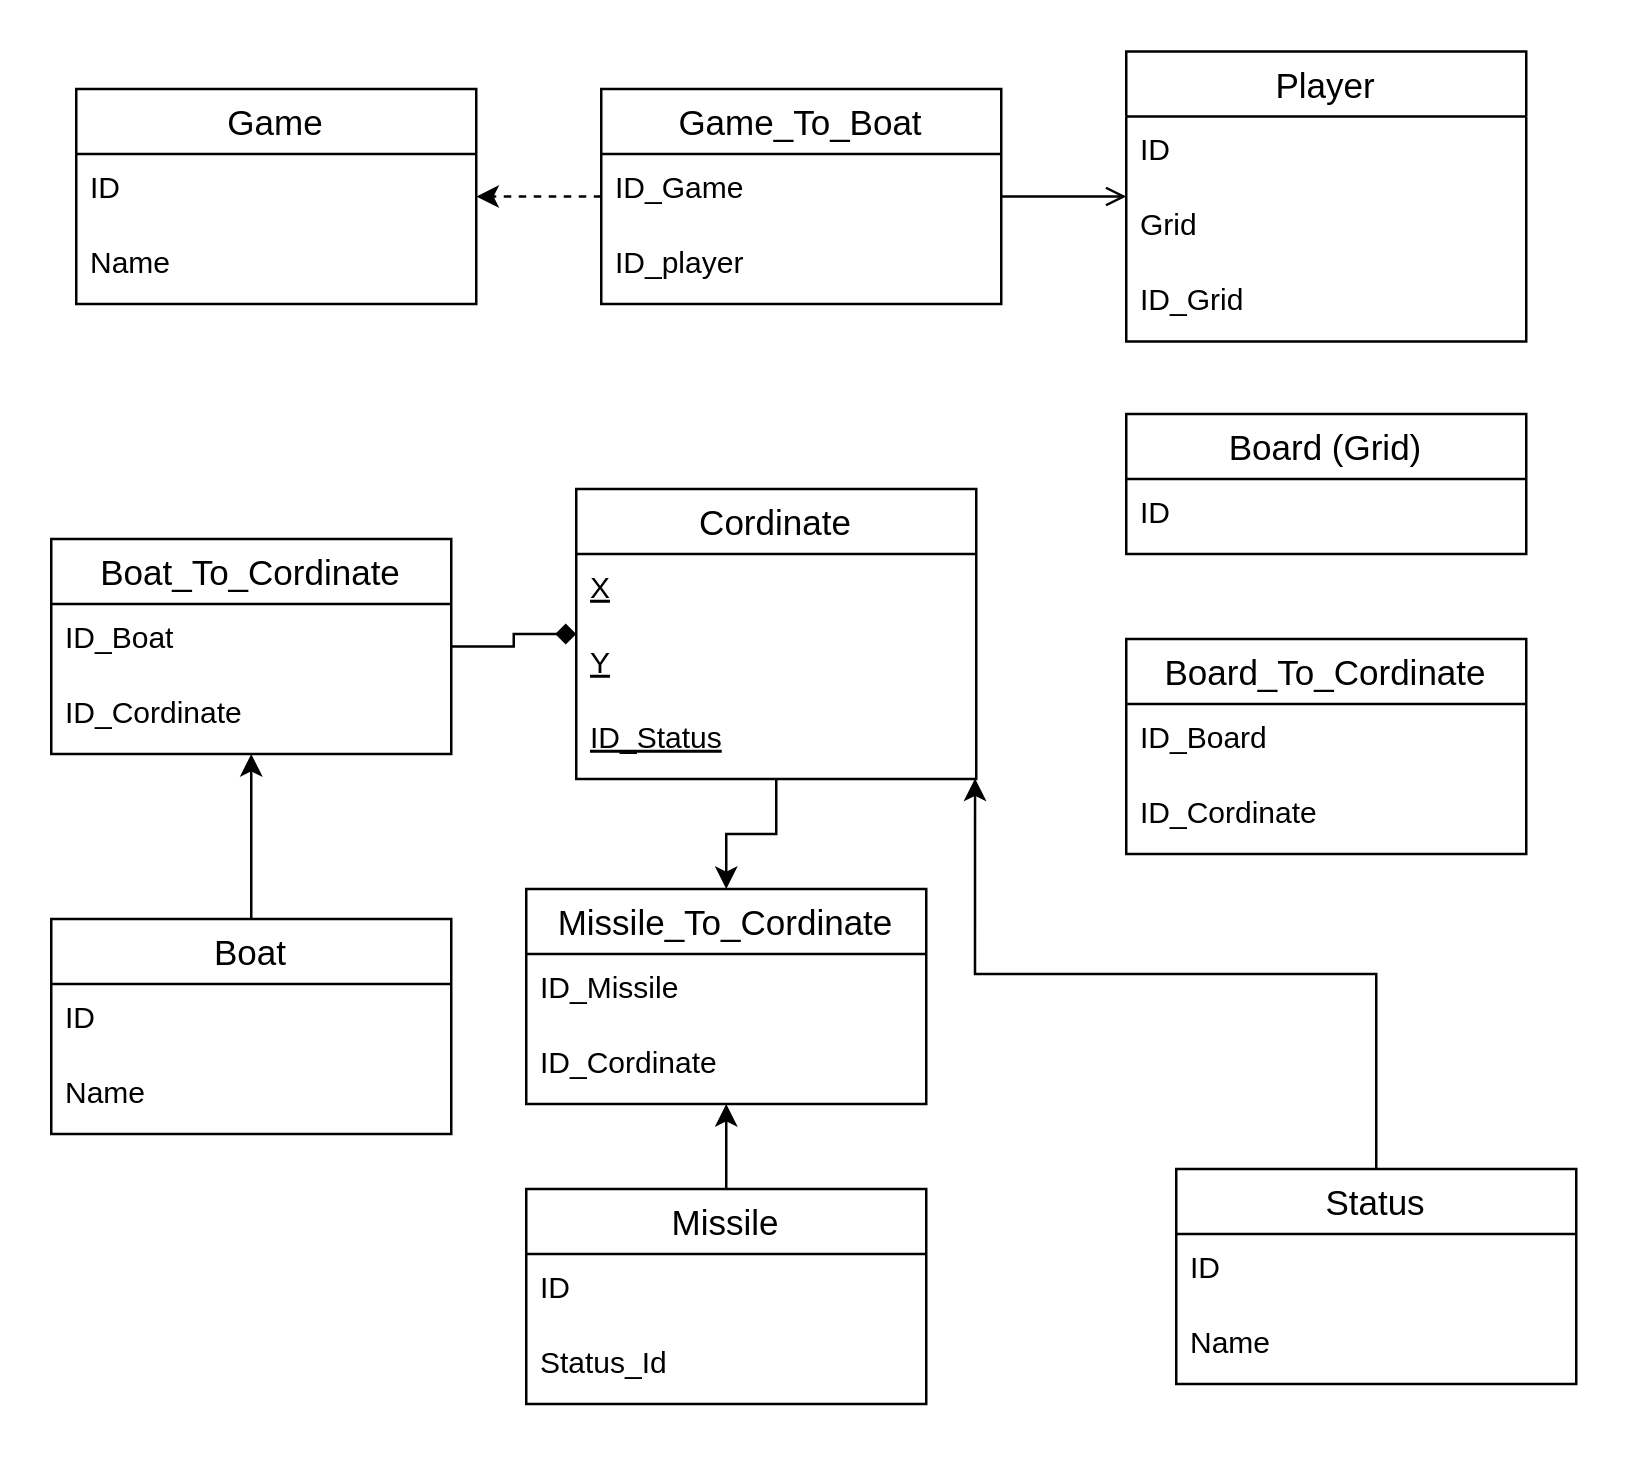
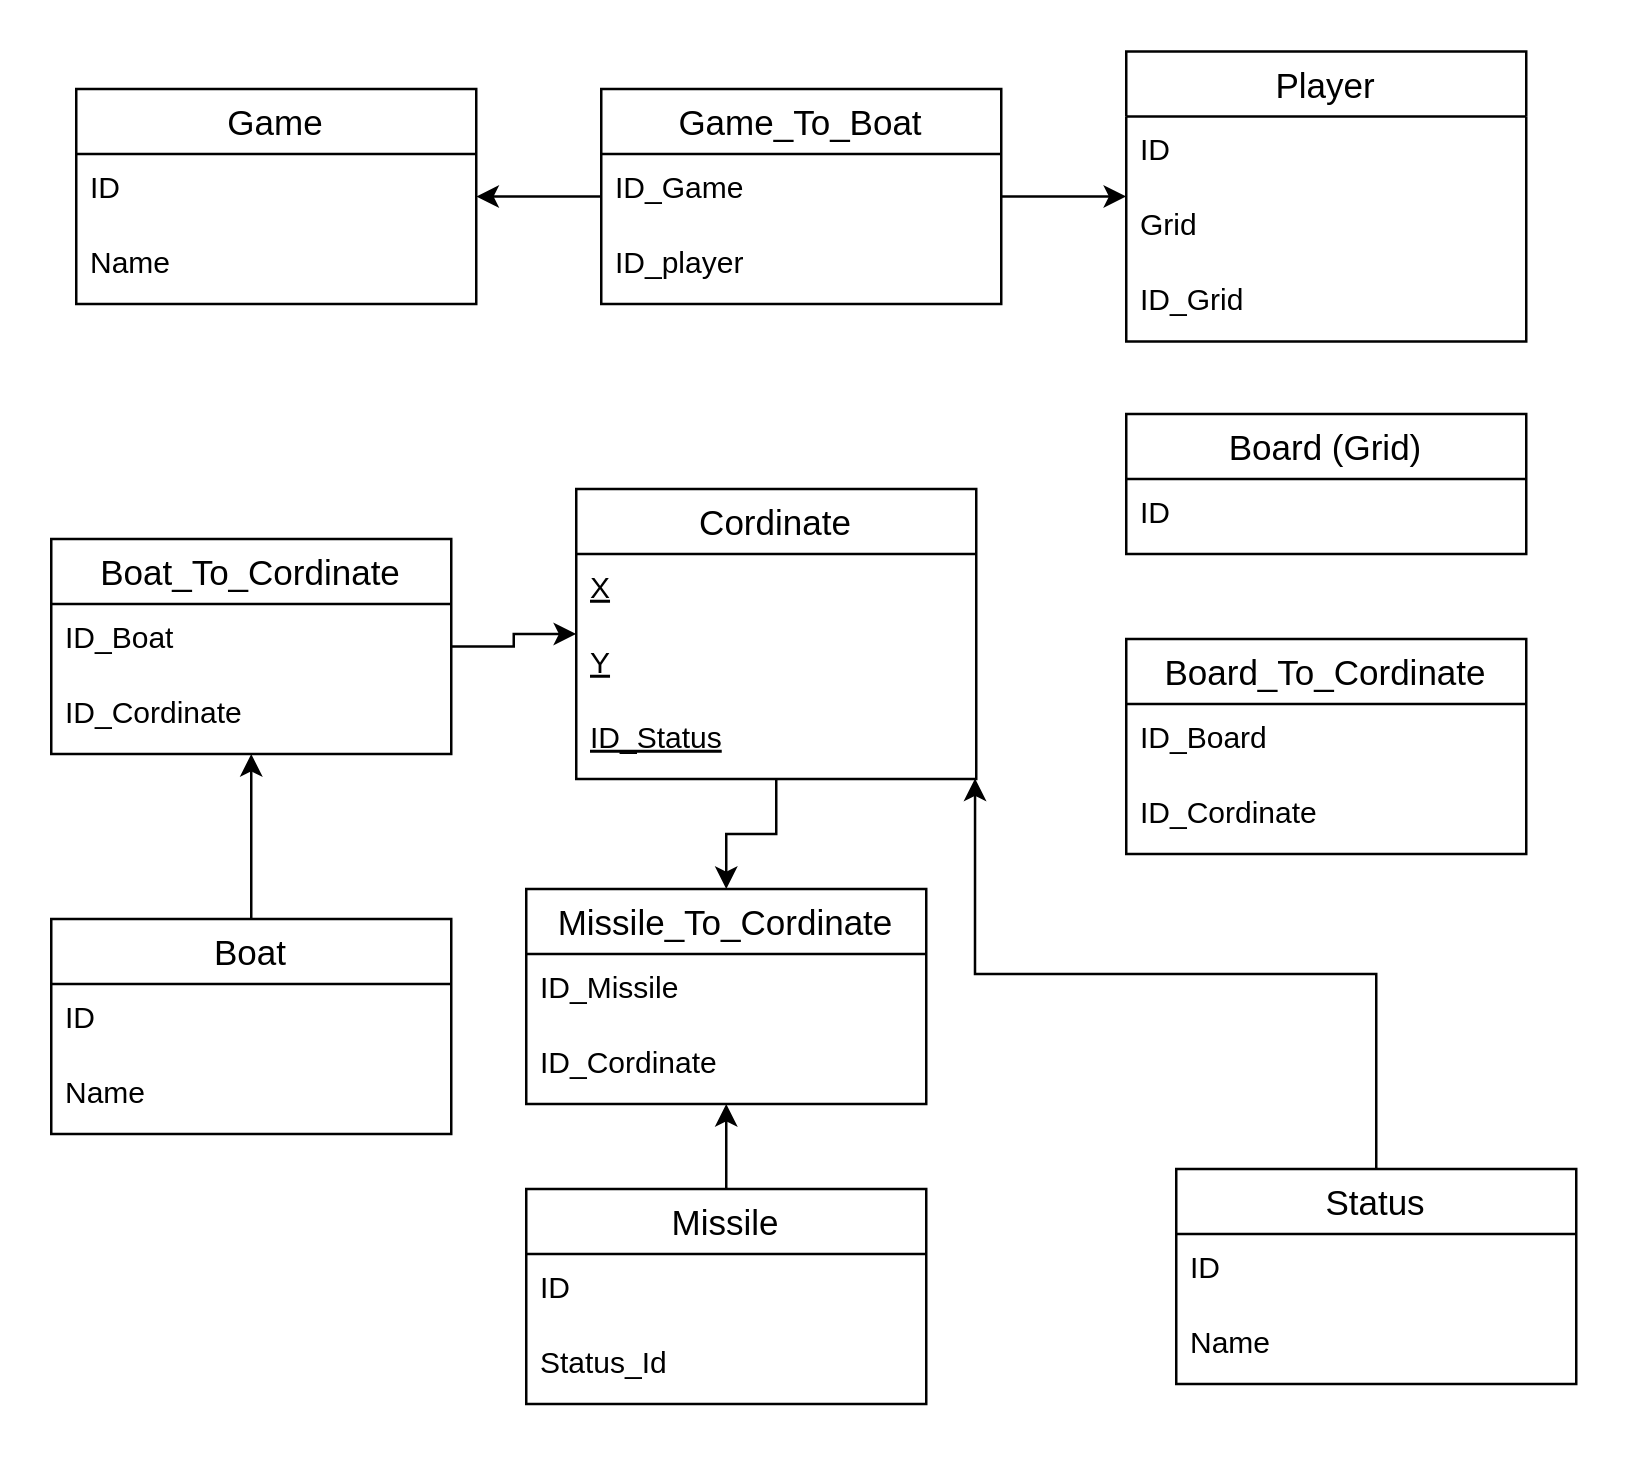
  <mxCell id="0" />
  <mxCell id="1" parent="0" />
  <mxCell id="2" value="Game" style="swimlane;fontStyle=0;childLayout=stackLayout;horizontal=1;startSize=26;horizontalStack=0;resizeParent=1;resizeParentMax=0;resizeLast=0;collapsible=1;marginBottom=0;align=center;fontSize=14;" vertex="1" parent="1"><mxGeometry x="30" y="35" width="160" height="86" as="geometry" /></mxCell>
  <mxCell id="3" value="ID" style="text;strokeColor=none;fillColor=none;spacingLeft=4;spacingRight=4;overflow=hidden;rotatable=0;points=[[0,0.5],[1,0.5]];portConstraint=eastwest;fontSize=12;" vertex="1" parent="2"><mxGeometry y="26" width="160" height="30" as="geometry" /></mxCell>
  <mxCell id="4" value="Name" style="text;strokeColor=none;fillColor=none;spacingLeft=4;spacingRight=4;overflow=hidden;rotatable=0;points=[[0,0.5],[1,0.5]];portConstraint=eastwest;fontSize=12;" vertex="1" parent="2"><mxGeometry y="56" width="160" height="30" as="geometry" /></mxCell>
  <mxCell id="5" style="edgeStyle=orthogonalEdgeStyle;rounded=0;orthogonalLoop=1;jettySize=auto;html=1;" edge="1" parent="1" source="6" target="36"><mxGeometry relative="1" as="geometry" /></mxCell>
  <mxCell id="6" value="Cordinate" style="swimlane;fontStyle=0;childLayout=stackLayout;horizontal=1;startSize=26;horizontalStack=0;resizeParent=1;resizeParentMax=0;resizeLast=0;collapsible=1;marginBottom=0;align=center;fontSize=14;" vertex="1" parent="1"><mxGeometry x="230" y="195" width="160" height="116" as="geometry" /></mxCell>
  <mxCell id="7" value="X" style="text;strokeColor=none;fillColor=none;spacingLeft=4;spacingRight=4;overflow=hidden;rotatable=0;points=[[0,0.5],[1,0.5]];portConstraint=eastwest;fontSize=12;fontStyle=4" vertex="1" parent="6"><mxGeometry y="26" width="160" height="30" as="geometry" /></mxCell>
  <mxCell id="8" value="Y" style="text;strokeColor=none;fillColor=none;spacingLeft=4;spacingRight=4;overflow=hidden;rotatable=0;points=[[0,0.5],[1,0.5]];portConstraint=eastwest;fontSize=12;fontStyle=4" vertex="1" parent="6"><mxGeometry y="56" width="160" height="30" as="geometry" /></mxCell>
  <mxCell id="9" value="ID_Status" style="text;strokeColor=none;fillColor=none;spacingLeft=4;spacingRight=4;overflow=hidden;rotatable=0;points=[[0,0.5],[1,0.5]];portConstraint=eastwest;fontSize=12;fontStyle=4" vertex="1" parent="6"><mxGeometry y="86" width="160" height="30" as="geometry" /></mxCell>
  <mxCell id="10" value="Player" style="swimlane;fontStyle=0;childLayout=stackLayout;horizontal=1;startSize=26;horizontalStack=0;resizeParent=1;resizeParentMax=0;resizeLast=0;collapsible=1;marginBottom=0;align=center;fontSize=14;" vertex="1" parent="1"><mxGeometry x="450" y="20" width="160" height="116" as="geometry" /></mxCell>
  <mxCell id="11" value="ID" style="text;strokeColor=none;fillColor=none;spacingLeft=4;spacingRight=4;overflow=hidden;rotatable=0;points=[[0,0.5],[1,0.5]];portConstraint=eastwest;fontSize=12;" vertex="1" parent="10"><mxGeometry y="26" width="160" height="30" as="geometry" /></mxCell>
  <mxCell id="12" value="Grid" style="text;strokeColor=none;fillColor=none;spacingLeft=4;spacingRight=4;overflow=hidden;rotatable=0;points=[[0,0.5],[1,0.5]];portConstraint=eastwest;fontSize=12;" vertex="1" parent="10"><mxGeometry y="56" width="160" height="30" as="geometry" /></mxCell>
  <mxCell id="13" value="ID_Grid" style="text;strokeColor=none;fillColor=none;spacingLeft=4;spacingRight=4;overflow=hidden;rotatable=0;points=[[0,0.5],[1,0.5]];portConstraint=eastwest;fontSize=12;" vertex="1" parent="10"><mxGeometry y="86" width="160" height="30" as="geometry" /></mxCell>
  <mxCell id="14" value="Board (Grid)" style="swimlane;fontStyle=0;childLayout=stackLayout;horizontal=1;startSize=26;horizontalStack=0;resizeParent=1;resizeParentMax=0;resizeLast=0;collapsible=1;marginBottom=0;align=center;fontSize=14;" vertex="1" parent="1"><mxGeometry x="450" y="165" width="160" height="56" as="geometry" /></mxCell>
  <mxCell id="15" value="ID" style="text;strokeColor=none;fillColor=none;spacingLeft=4;spacingRight=4;overflow=hidden;rotatable=0;points=[[0,0.5],[1,0.5]];portConstraint=eastwest;fontSize=12;" vertex="1" parent="14"><mxGeometry y="26" width="160" height="30" as="geometry" /></mxCell>
  <mxCell id="16" style="edgeStyle=orthogonalEdgeStyle;rounded=0;orthogonalLoop=1;jettySize=auto;html=1;" edge="1" parent="1" source="17" target="33"><mxGeometry relative="1" as="geometry" /></mxCell>
  <mxCell id="17" value="Boat" style="swimlane;fontStyle=0;childLayout=stackLayout;horizontal=1;startSize=26;horizontalStack=0;resizeParent=1;resizeParentMax=0;resizeLast=0;collapsible=1;marginBottom=0;align=center;fontSize=14;" vertex="1" parent="1"><mxGeometry x="20" y="367" width="160" height="86" as="geometry" /></mxCell>
  <mxCell id="18" value="ID" style="text;strokeColor=none;fillColor=none;spacingLeft=4;spacingRight=4;overflow=hidden;rotatable=0;points=[[0,0.5],[1,0.5]];portConstraint=eastwest;fontSize=12;" vertex="1" parent="17"><mxGeometry y="26" width="160" height="30" as="geometry" /></mxCell>
  <mxCell id="19" value="Name" style="text;strokeColor=none;fillColor=none;spacingLeft=4;spacingRight=4;overflow=hidden;rotatable=0;points=[[0,0.5],[1,0.5]];portConstraint=eastwest;fontSize=12;" vertex="1" parent="17"><mxGeometry y="56" width="160" height="30" as="geometry" /></mxCell>
  <mxCell id="20" style="edgeStyle=orthogonalEdgeStyle;rounded=0;orthogonalLoop=1;jettySize=auto;html=1;" edge="1" parent="1" source="21" target="36"><mxGeometry relative="1" as="geometry" /></mxCell>
  <mxCell id="21" value="Missile" style="swimlane;fontStyle=0;childLayout=stackLayout;horizontal=1;startSize=26;horizontalStack=0;resizeParent=1;resizeParentMax=0;resizeLast=0;collapsible=1;marginBottom=0;align=center;fontSize=14;" vertex="1" parent="1"><mxGeometry x="210" y="475" width="160" height="86" as="geometry" /></mxCell>
  <mxCell id="22" value="ID" style="text;strokeColor=none;fillColor=none;spacingLeft=4;spacingRight=4;overflow=hidden;rotatable=0;points=[[0,0.5],[1,0.5]];portConstraint=eastwest;fontSize=12;" vertex="1" parent="21"><mxGeometry y="26" width="160" height="30" as="geometry" /></mxCell>
  <mxCell id="23" value="Status_Id" style="text;strokeColor=none;fillColor=none;spacingLeft=4;spacingRight=4;overflow=hidden;rotatable=0;points=[[0,0.5],[1,0.5]];portConstraint=eastwest;fontSize=12;" vertex="1" parent="21"><mxGeometry y="56" width="160" height="30" as="geometry" /></mxCell>
- <mxCell id="24" style="edgeStyle=orthogonalEdgeStyle;rounded=0;orthogonalLoop=1;jettySize=auto;html=1;dashed=1;" edge="1" parent="1" source="26" target="2"><mxGeometry relative="1" as="geometry" /></mxCell>
- <mxCell id="25" style="edgeStyle=orthogonalEdgeStyle;rounded=0;orthogonalLoop=1;jettySize=auto;html=1;endArrow=open;" edge="1" parent="1" source="26" target="10"><mxGeometry relative="1" as="geometry" /></mxCell>
+ <mxCell id="24" style="edgeStyle=orthogonalEdgeStyle;rounded=0;orthogonalLoop=1;jettySize=auto;html=1;" edge="1" parent="1" source="26" target="2"><mxGeometry relative="1" as="geometry" /></mxCell>
+ <mxCell id="25" style="edgeStyle=orthogonalEdgeStyle;rounded=0;orthogonalLoop=1;jettySize=auto;html=1;" edge="1" parent="1" source="26" target="10"><mxGeometry relative="1" as="geometry" /></mxCell>
  <mxCell id="26" value="Game_To_Boat" style="swimlane;fontStyle=0;childLayout=stackLayout;horizontal=1;startSize=26;horizontalStack=0;resizeParent=1;resizeParentMax=0;resizeLast=0;collapsible=1;marginBottom=0;align=center;fontSize=14;" vertex="1" parent="1"><mxGeometry x="240" y="35" width="160" height="86" as="geometry" /></mxCell>
  <mxCell id="27" value="ID_Game" style="text;strokeColor=none;fillColor=none;spacingLeft=4;spacingRight=4;overflow=hidden;rotatable=0;points=[[0,0.5],[1,0.5]];portConstraint=eastwest;fontSize=12;" vertex="1" parent="26"><mxGeometry y="26" width="160" height="30" as="geometry" /></mxCell>
  <mxCell id="28" value="ID_player" style="text;strokeColor=none;fillColor=none;spacingLeft=4;spacingRight=4;overflow=hidden;rotatable=0;points=[[0,0.5],[1,0.5]];portConstraint=eastwest;fontSize=12;" vertex="1" parent="26"><mxGeometry y="56" width="160" height="30" as="geometry" /></mxCell>
  <mxCell id="29" value="Board_To_Cordinate" style="swimlane;fontStyle=0;childLayout=stackLayout;horizontal=1;startSize=26;horizontalStack=0;resizeParent=1;resizeParentMax=0;resizeLast=0;collapsible=1;marginBottom=0;align=center;fontSize=14;" vertex="1" parent="1"><mxGeometry x="450" y="255" width="160" height="86" as="geometry" /></mxCell>
  <mxCell id="30" value="ID_Board" style="text;strokeColor=none;fillColor=none;spacingLeft=4;spacingRight=4;overflow=hidden;rotatable=0;points=[[0,0.5],[1,0.5]];portConstraint=eastwest;fontSize=12;" vertex="1" parent="29"><mxGeometry y="26" width="160" height="30" as="geometry" /></mxCell>
  <mxCell id="31" value="ID_Cordinate" style="text;strokeColor=none;fillColor=none;spacingLeft=4;spacingRight=4;overflow=hidden;rotatable=0;points=[[0,0.5],[1,0.5]];portConstraint=eastwest;fontSize=12;" vertex="1" parent="29"><mxGeometry y="56" width="160" height="30" as="geometry" /></mxCell>
- <mxCell id="32" style="edgeStyle=orthogonalEdgeStyle;rounded=0;orthogonalLoop=1;jettySize=auto;html=1;endArrow=diamond;" edge="1" parent="1" source="33" target="6"><mxGeometry relative="1" as="geometry" /></mxCell>
+ <mxCell id="32" style="edgeStyle=orthogonalEdgeStyle;rounded=0;orthogonalLoop=1;jettySize=auto;html=1;" edge="1" parent="1" source="33" target="6"><mxGeometry relative="1" as="geometry" /></mxCell>
  <mxCell id="33" value="Boat_To_Cordinate" style="swimlane;fontStyle=0;childLayout=stackLayout;horizontal=1;startSize=26;horizontalStack=0;resizeParent=1;resizeParentMax=0;resizeLast=0;collapsible=1;marginBottom=0;align=center;fontSize=14;" vertex="1" parent="1"><mxGeometry x="20" y="215" width="160" height="86" as="geometry" /></mxCell>
  <mxCell id="34" value="ID_Boat" style="text;strokeColor=none;fillColor=none;spacingLeft=4;spacingRight=4;overflow=hidden;rotatable=0;points=[[0,0.5],[1,0.5]];portConstraint=eastwest;fontSize=12;" vertex="1" parent="33"><mxGeometry y="26" width="160" height="30" as="geometry" /></mxCell>
  <mxCell id="35" value="ID_Cordinate" style="text;strokeColor=none;fillColor=none;spacingLeft=4;spacingRight=4;overflow=hidden;rotatable=0;points=[[0,0.5],[1,0.5]];portConstraint=eastwest;fontSize=12;" vertex="1" parent="33"><mxGeometry y="56" width="160" height="30" as="geometry" /></mxCell>
  <mxCell id="36" value="Missile_To_Cordinate" style="swimlane;fontStyle=0;childLayout=stackLayout;horizontal=1;startSize=26;horizontalStack=0;resizeParent=1;resizeParentMax=0;resizeLast=0;collapsible=1;marginBottom=0;align=center;fontSize=14;" vertex="1" parent="1"><mxGeometry x="210" y="355" width="160" height="86" as="geometry" /></mxCell>
  <mxCell id="37" value="ID_Missile" style="text;strokeColor=none;fillColor=none;spacingLeft=4;spacingRight=4;overflow=hidden;rotatable=0;points=[[0,0.5],[1,0.5]];portConstraint=eastwest;fontSize=12;" vertex="1" parent="36"><mxGeometry y="26" width="160" height="30" as="geometry" /></mxCell>
  <mxCell id="38" value="ID_Cordinate" style="text;strokeColor=none;fillColor=none;spacingLeft=4;spacingRight=4;overflow=hidden;rotatable=0;points=[[0,0.5],[1,0.5]];portConstraint=eastwest;fontSize=12;" vertex="1" parent="36"><mxGeometry y="56" width="160" height="30" as="geometry" /></mxCell>
  <mxCell id="39" style="edgeStyle=orthogonalEdgeStyle;rounded=0;orthogonalLoop=1;jettySize=auto;html=1;entryX=0.997;entryY=0.993;entryDx=0;entryDy=0;entryPerimeter=0;" edge="1" parent="1" source="40" target="9"><mxGeometry relative="1" as="geometry" /></mxCell>
  <mxCell id="40" value="Status" style="swimlane;fontStyle=0;childLayout=stackLayout;horizontal=1;startSize=26;horizontalStack=0;resizeParent=1;resizeParentMax=0;resizeLast=0;collapsible=1;marginBottom=0;align=center;fontSize=14;" vertex="1" parent="1"><mxGeometry x="470" y="467" width="160" height="86" as="geometry" /></mxCell>
  <mxCell id="41" value="ID" style="text;strokeColor=none;fillColor=none;spacingLeft=4;spacingRight=4;overflow=hidden;rotatable=0;points=[[0,0.5],[1,0.5]];portConstraint=eastwest;fontSize=12;" vertex="1" parent="40"><mxGeometry y="26" width="160" height="30" as="geometry" /></mxCell>
  <mxCell id="42" value="Name" style="text;strokeColor=none;fillColor=none;spacingLeft=4;spacingRight=4;overflow=hidden;rotatable=0;points=[[0,0.5],[1,0.5]];portConstraint=eastwest;fontSize=12;" vertex="1" parent="40"><mxGeometry y="56" width="160" height="30" as="geometry" /></mxCell>
